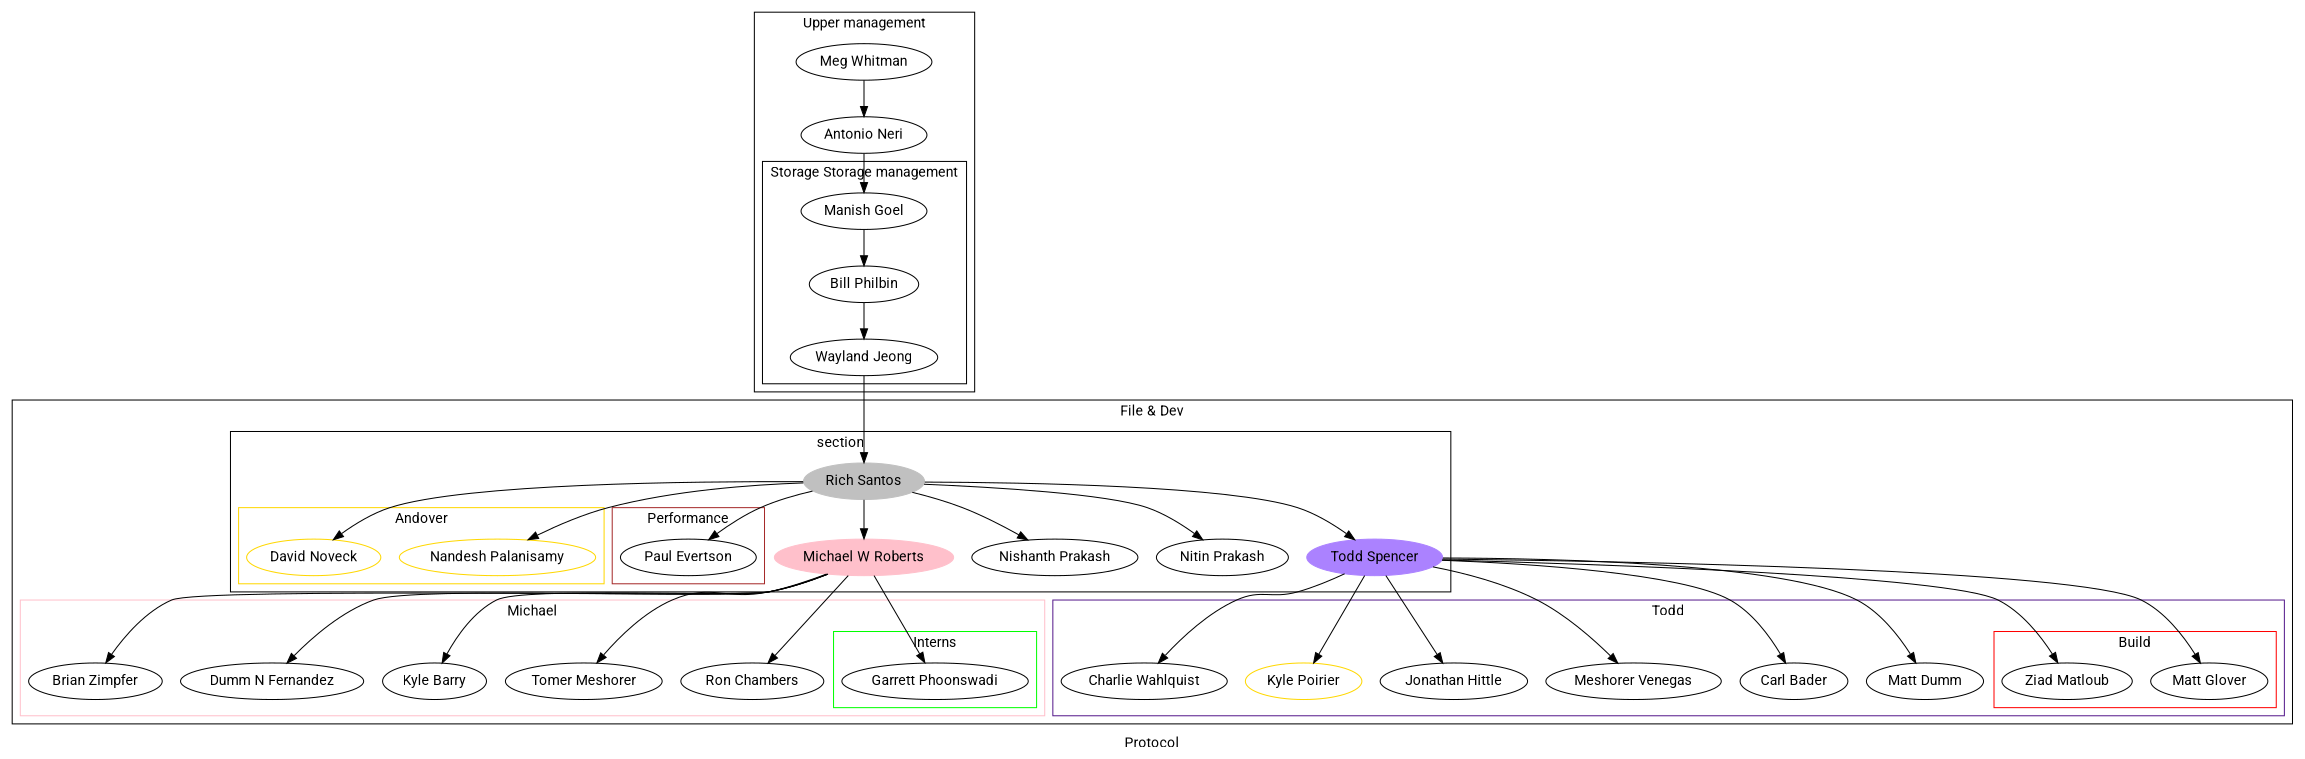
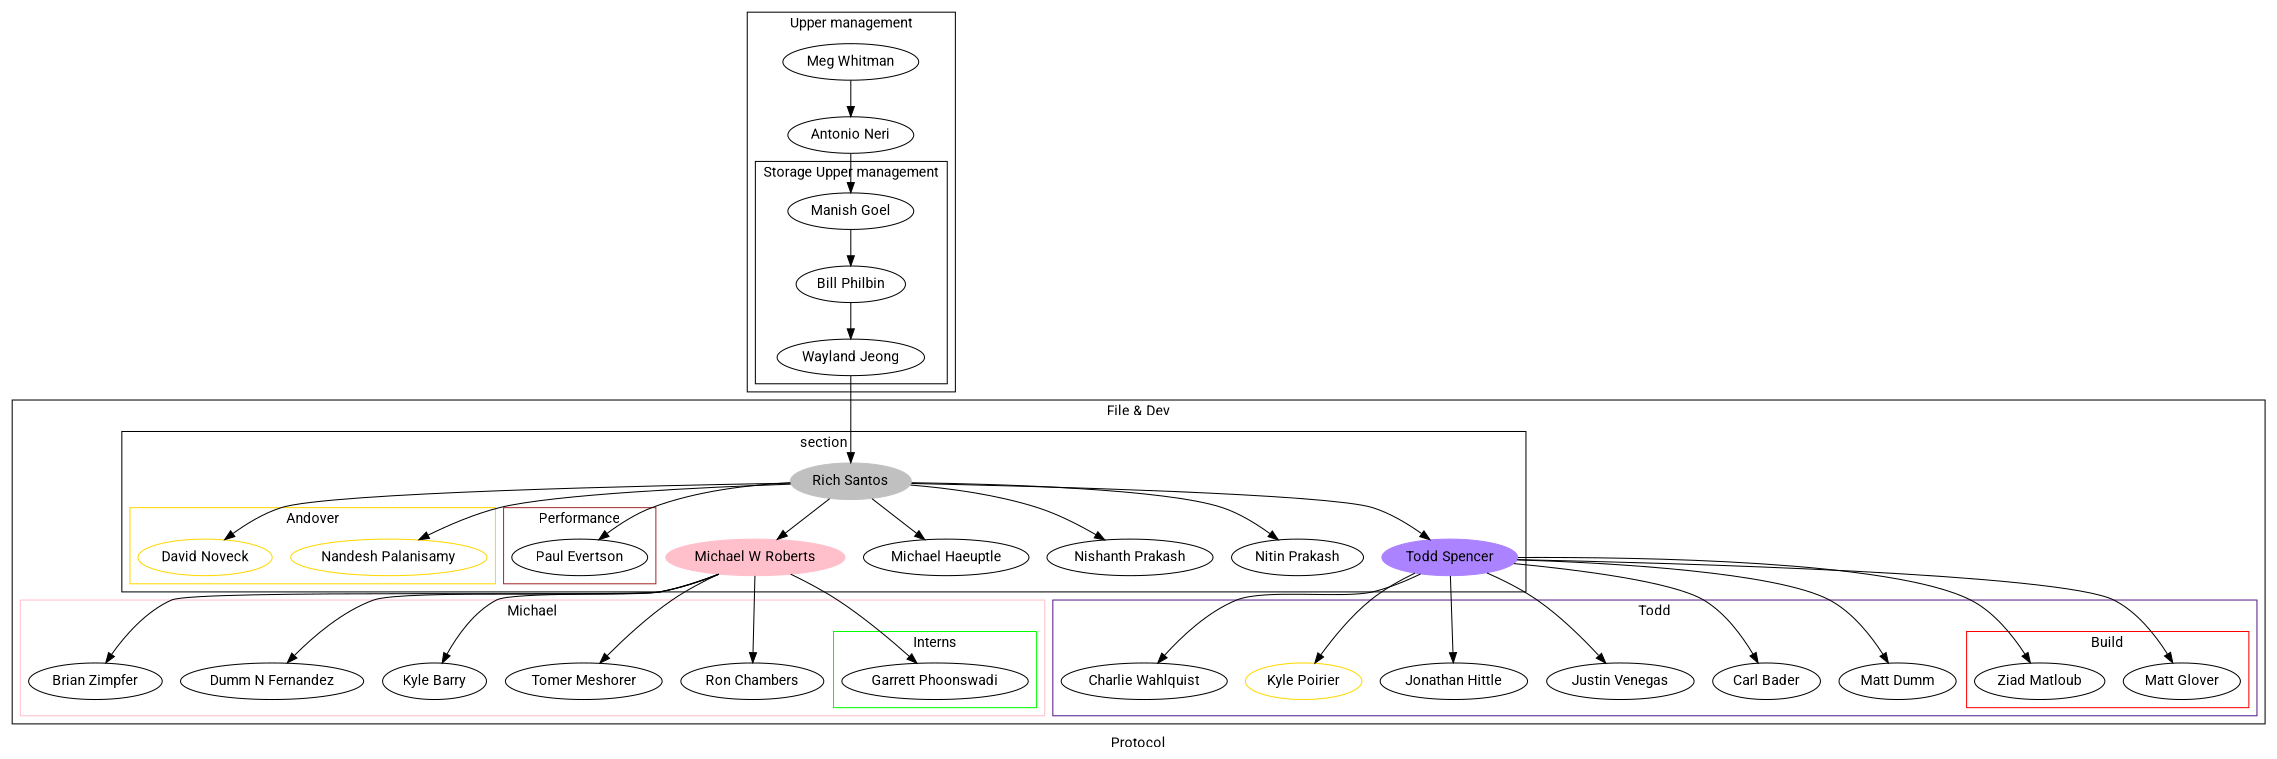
  digraph {
    concentrate=true
    fontname=Roboto
    label=Protocol
    rankdir=TB
    node [fontname=Roboto]
    edge [fontname=Roboto]
    n1 [label="Bill Philbin"]
    n2 [label="Wayland Jeong"]
    n3 [label="Manish Goel"]
    n4 [label="Antonio Neri"]
    n5 [label="Meg Whitman"]
    n6 [color=gold label="Nandesh Palanisamy"]
    n7 [color=gold label="David Noveck"]
    n8 [label="Paul Evertson"]
    n9 [color=grey label="Rich Santos" style=filled]
    n10 [color=pink label="Michael W Roberts" style=filled]
+   n11 [label="Michael Haeuptle"]
    n12 [label="Nishanth Prakash"]
    n13 [label="Nitin Prakash"]
    n14 [color=mediumpurple1 label="Todd Spencer" style=filled]
    n15 [label="Matt Glover"]
    n16 [label="Ziad Matloub"]
    n17 [label="Matt Dumm"]
    n18 [label="Carl Bader"]
-   n19 [label="Meshorer Venegas"]
+   n19 [label="Justin Venegas"]
    n20 [label="Jonathan Hittle"]
    n21 [color=gold label="Kyle Poirier"]
    n22 [label="Charlie Wahlquist"]
    n23 [label="Garrett Phoonswadi"]
    n24 [label="Ron Chambers"]
    n25 [label="Tomer Meshorer"]
    n26 [label="Kyle Barry"]
    n27 [label="Dumm N Fernandez"]
    n28 [label="Brian Zimpfer"]
    subgraph cluster_1 {
      label="Upper management"
      n4
      n5
      subgraph cluster_2 {
-       label="Storage Storage management"
+       label="Storage Upper management"
        n1
        n2
        n3
      }
    }
    subgraph cluster_3 {
      label="File & Dev"
      subgraph cluster_4 {
        label=section
        n9
        n10
+       n11
        n12
        n13
        n14
        subgraph cluster_5 {
          color=gold
          label=Andover
          n6
          n7
        }
        subgraph cluster_6 {
          color=brown
          label=Performance
          n8
        }
      }
      subgraph cluster_7 {
        color=purple4
        label=Todd
        n17
        n18
        n19
        n20
        n21
        n22
        subgraph cluster_8 {
          color=red
          label=Build
          n15
          n16
        }
      }
      subgraph cluster_9 {
        color=pink
        label=Michael
        n24
        n25
        n26
        n27
        n28
        subgraph cluster_10 {
          color=green
          label=Interns
          n23
        }
      }
    }
    n1 -> n2
    n2 -> n9
    n3 -> n1
    n4 -> n3
    n5 -> n4
    n9 -> n6
    n9 -> n7
    n9 -> n8
    n9 -> n10
+   n9 -> n11
    n9 -> n12
    n9 -> n13
    n9 -> n14
    n10 -> n23
    n10 -> n24
    n10 -> n25
    n10 -> n26
    n10 -> n27
    n10 -> n28
    n14 -> n15
    n14 -> n16
    n14 -> n17
    n14 -> n18
    n14 -> n19
    n14 -> n20
    n14 -> n21
    n14 -> n22
  }
